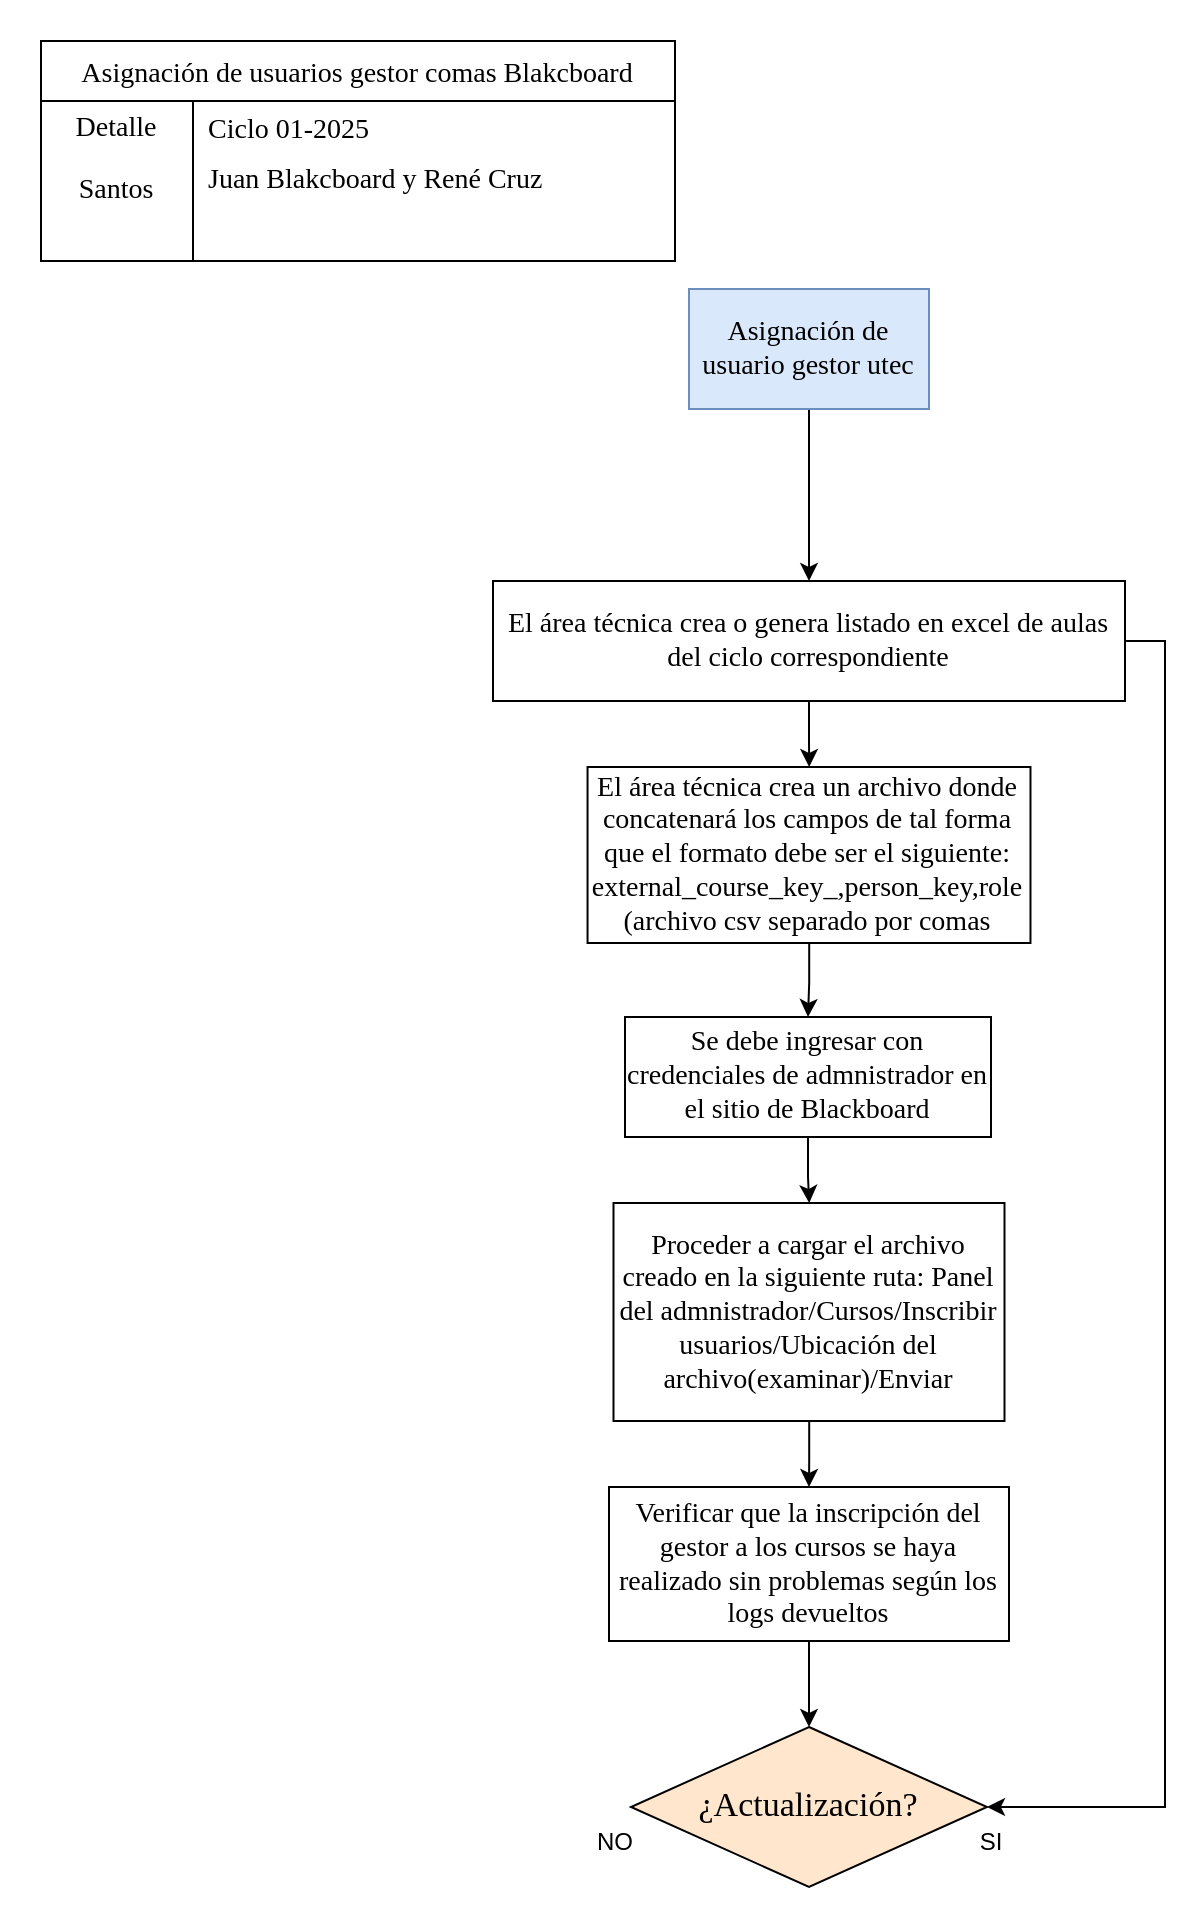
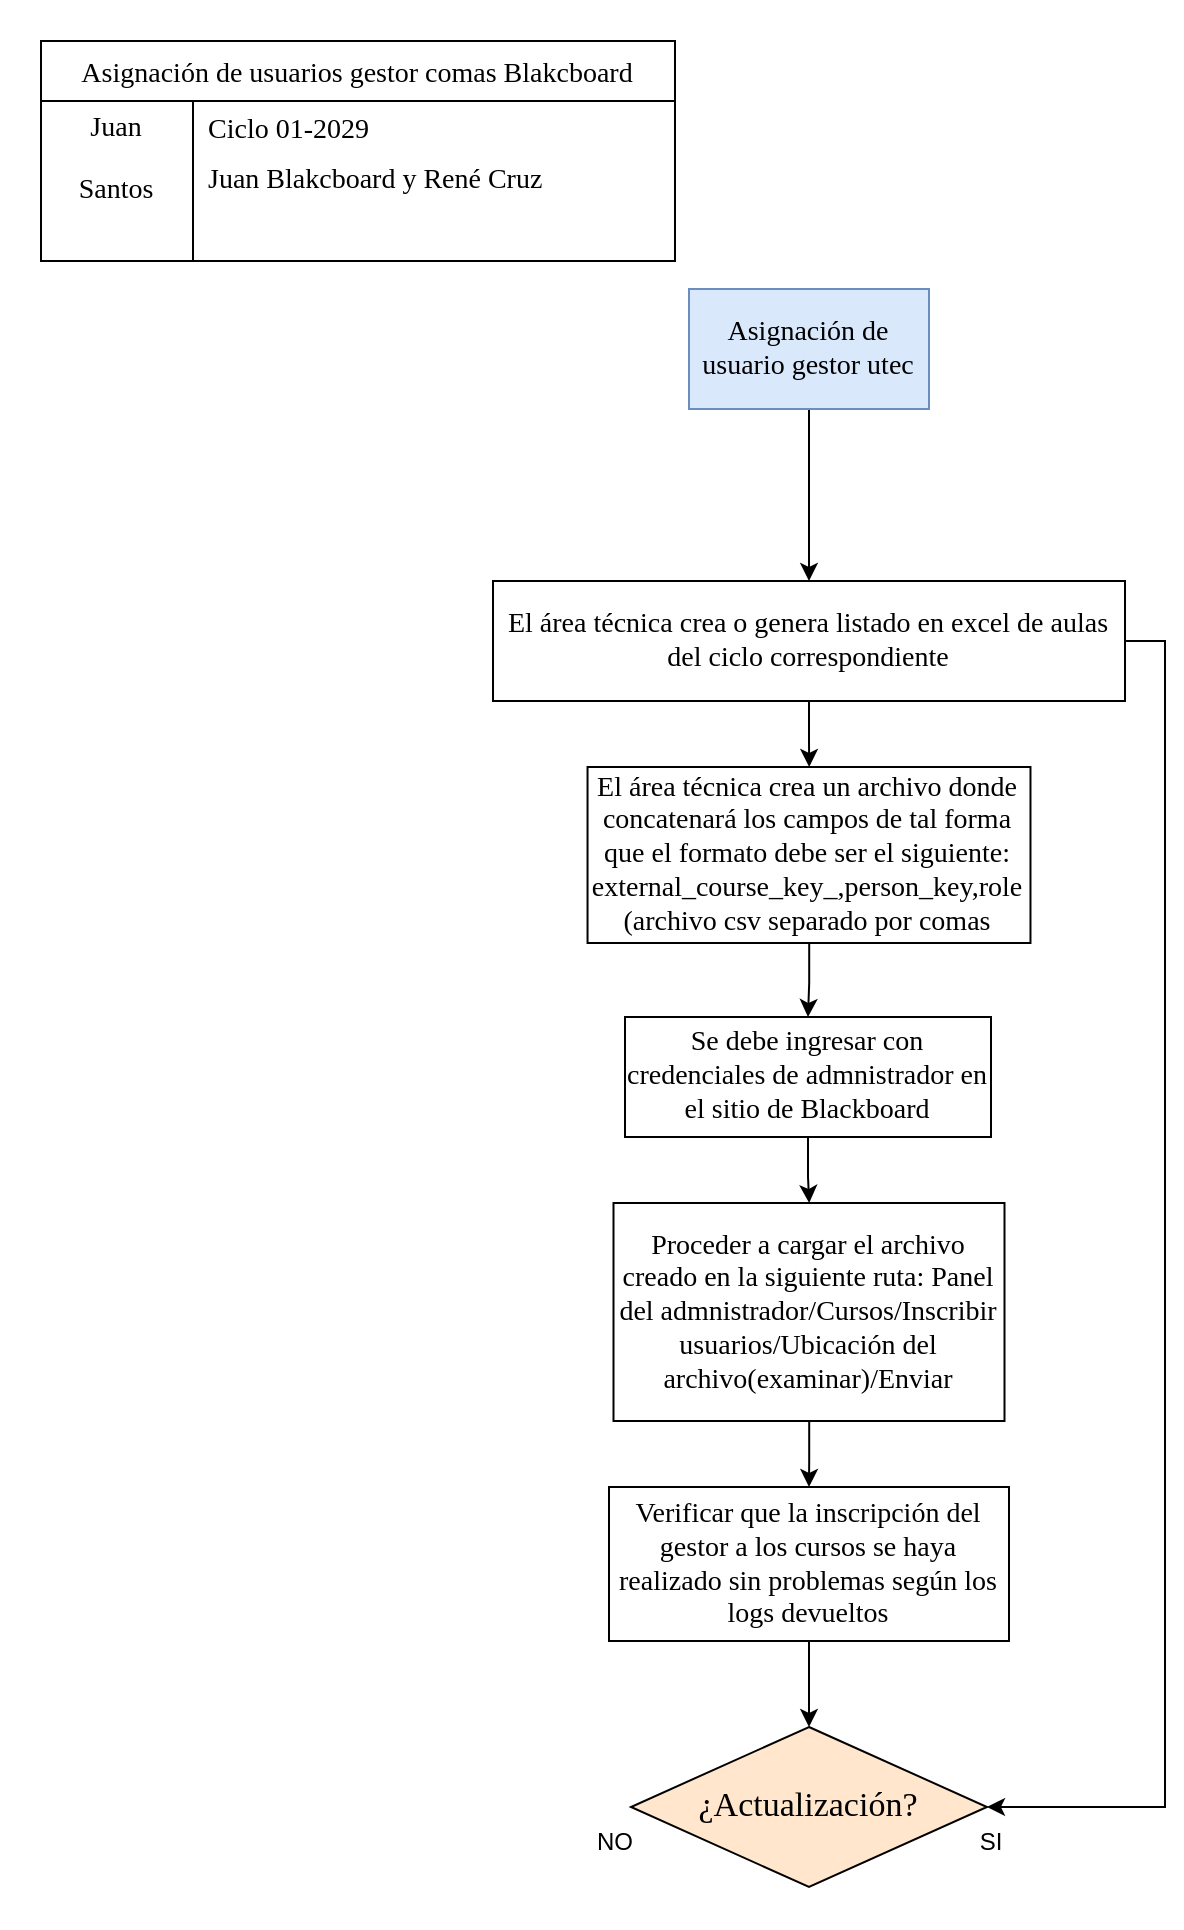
  <mxCell id="0" />
  <mxCell id="1" parent="0" />
  <mxCell id="2" value="Asignación de usuarios gestor comas Blakcboard" style="shape=table;startSize=30;container=1;collapsible=0;childLayout=tableLayout;fixedRows=1;rowLines=0;fontStyle=0;strokeColor=default;fontSize=14;fontFamily=Times New Roman;" vertex="1" parent="1"><mxGeometry x="20" y="20" width="317" height="110" as="geometry" /></mxCell>
  <mxCell id="3" value="" style="shape=tableRow;horizontal=0;startSize=0;swimlaneHead=0;swimlaneBody=0;top=0;left=0;bottom=0;right=0;collapsible=0;dropTarget=0;fillColor=none;points=[[0,0.5],[1,0.5]];portConstraint=eastwest;strokeColor=inherit;fontSize=16;fontFamily=Times New Roman;" vertex="1" parent="2"><mxGeometry y="30" width="317" height="26" as="geometry" /></mxCell>
- <mxCell id="4" value="&lt;font style=&quot;font-size: 14px;&quot;&gt;Detalle&lt;/font&gt;&lt;div&gt;&lt;br&gt;&lt;/div&gt;" style="shape=partialRectangle;html=1;whiteSpace=wrap;connectable=0;fillColor=none;top=0;left=0;bottom=0;right=0;overflow=hidden;pointerEvents=1;strokeColor=inherit;fontSize=16;fontFamily=Times New Roman;" vertex="1" parent="3"><mxGeometry width="76" height="26" as="geometry"><mxRectangle width="76" height="26" as="alternateBounds" /></mxGeometry></mxCell>
- <mxCell id="5" value="&lt;font style=&quot;font-size: 14px;&quot;&gt;Ciclo 01-2025&lt;/font&gt;" style="shape=partialRectangle;html=1;whiteSpace=wrap;connectable=0;fillColor=none;top=0;left=0;bottom=0;right=0;align=left;spacingLeft=6;overflow=hidden;strokeColor=inherit;fontSize=16;fontFamily=Times New Roman;" vertex="1" parent="3"><mxGeometry x="76" width="241" height="26" as="geometry"><mxRectangle width="241" height="26" as="alternateBounds" /></mxGeometry></mxCell>
+ <mxCell id="4" value="&lt;font style=&quot;font-size: 14px;&quot;&gt;Juan&lt;/font&gt;&lt;div&gt;&lt;br&gt;&lt;/div&gt;" style="shape=partialRectangle;html=1;whiteSpace=wrap;connectable=0;fillColor=none;top=0;left=0;bottom=0;right=0;overflow=hidden;pointerEvents=1;strokeColor=inherit;fontSize=16;fontFamily=Times New Roman;" vertex="1" parent="3"><mxGeometry width="76" height="26" as="geometry"><mxRectangle width="76" height="26" as="alternateBounds" /></mxGeometry></mxCell>
+ <mxCell id="5" value="&lt;font style=&quot;font-size: 14px;&quot;&gt;Ciclo 01-2029&lt;/font&gt;" style="shape=partialRectangle;html=1;whiteSpace=wrap;connectable=0;fillColor=none;top=0;left=0;bottom=0;right=0;align=left;spacingLeft=6;overflow=hidden;strokeColor=inherit;fontSize=16;fontFamily=Times New Roman;" vertex="1" parent="3"><mxGeometry x="76" width="241" height="26" as="geometry"><mxRectangle width="241" height="26" as="alternateBounds" /></mxGeometry></mxCell>
  <mxCell id="6" value="" style="shape=tableRow;horizontal=0;startSize=0;swimlaneHead=0;swimlaneBody=0;top=0;left=0;bottom=0;right=0;collapsible=0;dropTarget=0;fillColor=none;points=[[0,0.5],[1,0.5]];portConstraint=eastwest;strokeColor=inherit;fontSize=16;fontFamily=Times New Roman;" vertex="1" parent="2"><mxGeometry y="56" width="317" height="34" as="geometry" /></mxCell>
  <mxCell id="7" value="&lt;font style=&quot;font-size: 14px;&quot;&gt;Santos&lt;/font&gt;" style="shape=partialRectangle;html=1;whiteSpace=wrap;connectable=0;fillColor=none;top=0;left=0;bottom=0;right=0;overflow=hidden;strokeColor=inherit;fontSize=16;fontFamily=Times New Roman;" vertex="1" parent="6"><mxGeometry width="76" height="34" as="geometry"><mxRectangle width="76" height="34" as="alternateBounds" /></mxGeometry></mxCell>
  <mxCell id="8" value="&lt;font style=&quot;font-size: 14px;&quot;&gt;Juan Blakcboard y René Cruz&lt;/font&gt;&lt;div&gt;&lt;br&gt;&lt;/div&gt;" style="shape=partialRectangle;html=1;whiteSpace=wrap;connectable=0;fillColor=none;top=0;left=0;bottom=0;right=0;align=left;spacingLeft=6;overflow=hidden;strokeColor=inherit;fontSize=16;fontFamily=Times New Roman;" vertex="1" parent="6"><mxGeometry x="76" width="241" height="34" as="geometry"><mxRectangle width="241" height="34" as="alternateBounds" /></mxGeometry></mxCell>
  <mxCell id="9" value="" style="shape=tableRow;horizontal=0;startSize=0;swimlaneHead=0;swimlaneBody=0;top=0;left=0;bottom=0;right=0;collapsible=0;dropTarget=0;fillColor=none;points=[[0,0.5],[1,0.5]];portConstraint=eastwest;strokeColor=inherit;fontSize=16;fontFamily=Times New Roman;" vertex="1" parent="2"><mxGeometry y="90" width="317" height="20" as="geometry" /></mxCell>
  <mxCell id="10" value="" style="shape=partialRectangle;html=1;whiteSpace=wrap;connectable=0;fillColor=none;top=0;left=0;bottom=0;right=0;overflow=hidden;strokeColor=inherit;fontSize=16;fontFamily=Times New Roman;" vertex="1" parent="9"><mxGeometry width="76" height="20" as="geometry"><mxRectangle width="76" height="20" as="alternateBounds" /></mxGeometry></mxCell>
  <mxCell id="11" value="" style="shape=partialRectangle;html=1;whiteSpace=wrap;connectable=0;fillColor=none;top=0;left=0;bottom=0;right=0;align=left;spacingLeft=6;overflow=hidden;strokeColor=inherit;fontSize=16;fontFamily=Times New Roman;" vertex="1" parent="9"><mxGeometry x="76" width="241" height="20" as="geometry"><mxRectangle width="241" height="20" as="alternateBounds" /></mxGeometry></mxCell>
  <mxCell id="12" value="" style="edgeStyle=orthogonalEdgeStyle;rounded=0;orthogonalLoop=1;jettySize=auto;html=1;" edge="1" parent="1" source="13" target="16"><mxGeometry relative="1" as="geometry" /></mxCell>
  <mxCell id="13" value="Asignación de usuario gestor utec" style="rounded=0;whiteSpace=wrap;html=1;fillColor=#dae8fc;strokeColor=#6c8ebf;fontSize=14;fontFamily=Times New Roman;" vertex="1" parent="1"><mxGeometry x="344" y="144" width="120" height="60" as="geometry" /></mxCell>
  <mxCell id="14" value="" style="edgeStyle=orthogonalEdgeStyle;rounded=0;orthogonalLoop=1;jettySize=auto;html=1;" edge="1" parent="1" source="16" target="18"><mxGeometry relative="1" as="geometry" /></mxCell>
  <mxCell id="15" style="edgeStyle=orthogonalEdgeStyle;rounded=0;orthogonalLoop=1;jettySize=auto;html=1;exitX=1;exitY=0.5;exitDx=0;exitDy=0;entryX=1;entryY=0.5;entryDx=0;entryDy=0;" edge="1" parent="1" source="16" target="25"><mxGeometry relative="1" as="geometry" /></mxCell>
  <mxCell id="16" value="El área técnica crea o genera listado en excel de aulas del ciclo correspondiente" style="whiteSpace=wrap;html=1;fontSize=14;fontFamily=Times New Roman;rounded=0;" vertex="1" parent="1"><mxGeometry x="246" y="290" width="316" height="60" as="geometry" /></mxCell>
  <mxCell id="17" value="" style="edgeStyle=orthogonalEdgeStyle;rounded=0;orthogonalLoop=1;jettySize=auto;html=1;" edge="1" parent="1" source="18" target="20"><mxGeometry relative="1" as="geometry" /></mxCell>
  <mxCell id="18" value="El área técnica crea un archivo donde concatenará los campos de tal forma que el formato debe ser el siguiente: external_course_key_,person_key,role (archivo csv separado por comas" style="whiteSpace=wrap;html=1;fontSize=14;fontFamily=Times New Roman;rounded=0;" vertex="1" parent="1"><mxGeometry x="293.27" y="383" width="221.47" height="88" as="geometry" /></mxCell>
  <mxCell id="19" value="" style="edgeStyle=orthogonalEdgeStyle;rounded=0;orthogonalLoop=1;jettySize=auto;html=1;" edge="1" parent="1" source="20" target="22"><mxGeometry relative="1" as="geometry" /></mxCell>
  <mxCell id="20" value="Se debe ingresar con credenciales de admnistrador en el sitio de Blackboard" style="whiteSpace=wrap;html=1;fontSize=14;fontFamily=Times New Roman;rounded=0;" vertex="1" parent="1"><mxGeometry x="312" y="508" width="183" height="60" as="geometry" /></mxCell>
  <mxCell id="21" value="" style="edgeStyle=orthogonalEdgeStyle;rounded=0;orthogonalLoop=1;jettySize=auto;html=1;" edge="1" parent="1" source="22" target="24"><mxGeometry relative="1" as="geometry" /></mxCell>
  <mxCell id="22" value="Proceder a cargar el archivo creado en la siguiente ruta: Panel del admnistrador/Cursos/Inscribir usuarios/Ubicación del archivo(examinar)/Enviar" style="whiteSpace=wrap;html=1;fontSize=14;fontFamily=Times New Roman;rounded=0;" vertex="1" parent="1"><mxGeometry x="306.25" y="601" width="195.5" height="109" as="geometry" /></mxCell>
  <mxCell id="23" value="" style="edgeStyle=orthogonalEdgeStyle;rounded=0;orthogonalLoop=1;jettySize=auto;html=1;" edge="1" parent="1" source="24" target="25"><mxGeometry relative="1" as="geometry" /></mxCell>
  <mxCell id="24" value="Verificar que la inscripción del gestor a los cursos se haya realizado sin problemas según los logs devueltos" style="whiteSpace=wrap;html=1;fontSize=14;fontFamily=Times New Roman;rounded=0;" vertex="1" parent="1"><mxGeometry x="304" y="743" width="200" height="77" as="geometry" /></mxCell>
  <mxCell id="25" value="&lt;font style=&quot;font-size: 17px;&quot;&gt;¿Actualización?&lt;/font&gt;" style="rhombus;whiteSpace=wrap;html=1;fontSize=14;fontFamily=Times New Roman;rounded=0;fillColor=#ffe6cc;" vertex="1" parent="1"><mxGeometry x="315" y="863" width="178" height="80" as="geometry" /></mxCell>
  <mxCell id="26" value="SI" style="text;html=1;align=center;verticalAlign=middle;resizable=0;points=[];autosize=1;strokeColor=none;fillColor=none;" vertex="1" parent="1"><mxGeometry x="480" y="908" width="29" height="26" as="geometry" /></mxCell>
  <mxCell id="27" value="NO" style="text;html=1;align=center;verticalAlign=middle;resizable=0;points=[];autosize=1;strokeColor=none;fillColor=none;" vertex="1" parent="1"><mxGeometry x="289" y="908" width="36" height="26" as="geometry" /></mxCell>
